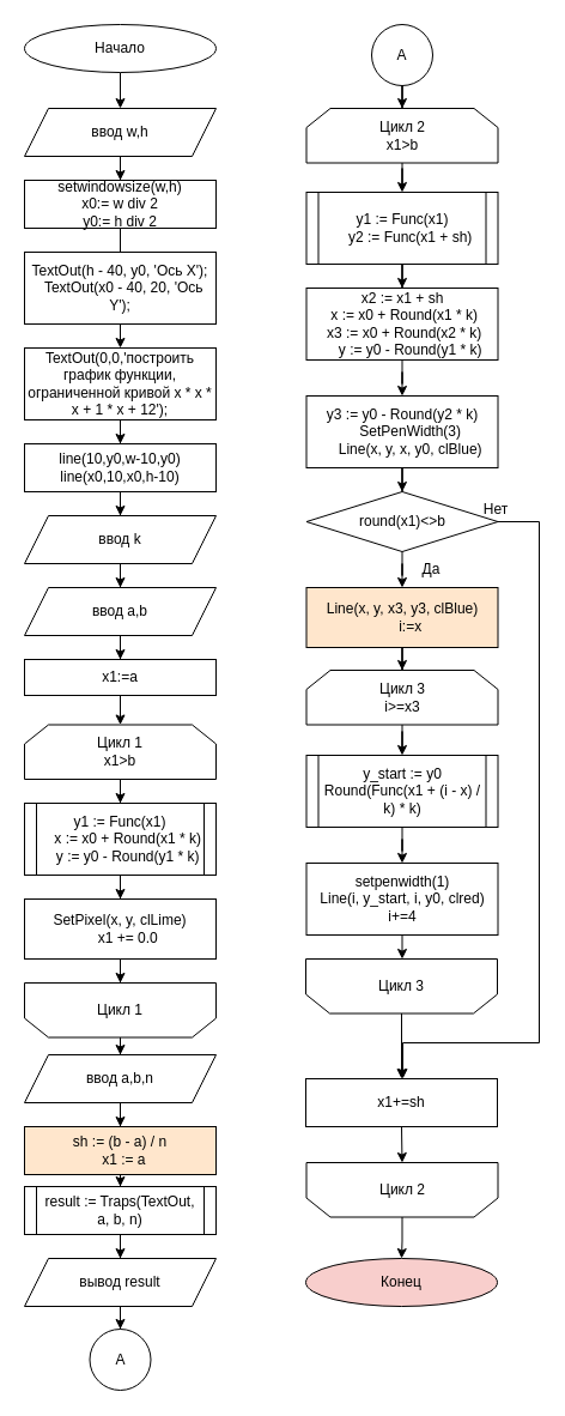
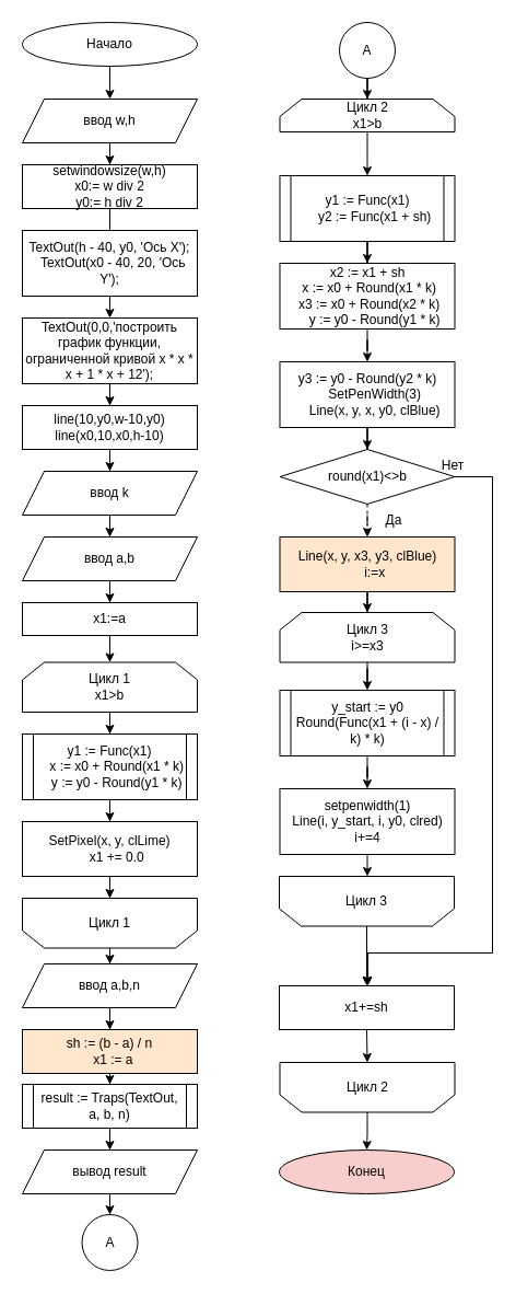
  <mxCell id="0" />
  <mxCell id="1" parent="0" />
  <mxCell id="2" value="" style="rounded=0;whiteSpace=wrap;html=1;" vertex="1" parent="1"><mxGeometry x="255.5" y="160" width="160" height="60" as="geometry" /></mxCell>
  <mxCell id="3" value="" style="rounded=0;whiteSpace=wrap;html=1;" vertex="1" parent="1"><mxGeometry x="255.5" y="630" width="160" height="60" as="geometry" /></mxCell>
  <mxCell id="4" value="" style="rounded=0;whiteSpace=wrap;html=1;" vertex="1" parent="1"><mxGeometry x="20" y="670" width="160" height="60" as="geometry" /></mxCell>
  <mxCell id="5" value="" style="rounded=0;whiteSpace=wrap;html=1;" vertex="1" parent="1"><mxGeometry x="20" y="990" width="160" height="40" as="geometry" /></mxCell>
  <mxCell id="6" style="edgeStyle=orthogonalEdgeStyle;rounded=0;orthogonalLoop=1;jettySize=auto;html=1;" parent="1" source="7" target="9" edge="1"><mxGeometry relative="1" as="geometry"><mxPoint x="100" y="90" as="targetPoint" /></mxGeometry></mxCell>
  <mxCell id="7" value="Начало" style="ellipse;whiteSpace=wrap;html=1;" parent="1" vertex="1"><mxGeometry x="20" width="160" height="40" as="geometry" y="20" /></mxCell>
  <mxCell id="8" style="edgeStyle=orthogonalEdgeStyle;rounded=0;orthogonalLoop=1;jettySize=auto;html=1;entryX=0.5;entryY=0;entryDx=0;entryDy=0;" parent="1" source="9" target="11" edge="1"><mxGeometry relative="1" as="geometry"><mxPoint x="100" y="180" as="targetPoint" /></mxGeometry></mxCell>
  <mxCell id="9" value="ввод w,h" style="shape=parallelogram;perimeter=parallelogramPerimeter;whiteSpace=wrap;html=1;fixedSize=1;" parent="1" vertex="1"><mxGeometry x="20" y="90" width="160" height="40" as="geometry" /></mxCell>
  <mxCell id="10" style="edgeStyle=orthogonalEdgeStyle;rounded=0;orthogonalLoop=1;jettySize=auto;html=1;entryX=0.5;entryY=0;entryDx=0;entryDy=0;" parent="1" source="17" target="13" edge="1"><mxGeometry relative="1" as="geometry"><mxPoint x="100" y="220" as="targetPoint" /></mxGeometry></mxCell>
  <mxCell id="11" value="setwindowsize(w,h)&lt;div&gt;x0:= w div 2&lt;/div&gt;&lt;div&gt;y0:= h div 2&lt;/div&gt;" style="rounded=0;whiteSpace=wrap;html=1;" parent="1" vertex="1"><mxGeometry x="20" y="150" width="160" height="40" as="geometry" /></mxCell>
  <mxCell id="12" style="edgeStyle=orthogonalEdgeStyle;rounded=0;orthogonalLoop=1;jettySize=auto;html=1;" parent="1" source="13" target="15" edge="1"><mxGeometry relative="1" as="geometry"><mxPoint x="100" y="280" as="targetPoint" /></mxGeometry></mxCell>
  <mxCell id="13" value="line(10,y0,w-10,y0)&lt;div&gt;line(x0,10,x0,h-10)&lt;/div&gt;" style="rounded=0;whiteSpace=wrap;html=1;" parent="1" vertex="1"><mxGeometry x="20" y="370" width="160" height="40" as="geometry" /></mxCell>
  <mxCell id="14" style="edgeStyle=orthogonalEdgeStyle;rounded=0;orthogonalLoop=1;jettySize=auto;html=1;entryX=0.5;entryY=0;entryDx=0;entryDy=0;" parent="1" source="15" target="20" edge="1"><mxGeometry relative="1" as="geometry"><mxPoint x="100" y="500" as="targetPoint" /></mxGeometry></mxCell>
  <mxCell id="15" value="ввод k" style="shape=parallelogram;perimeter=parallelogramPerimeter;whiteSpace=wrap;html=1;fixedSize=1;" parent="1" vertex="1"><mxGeometry x="20" y="430" width="160" height="40" as="geometry" /></mxCell>
  <mxCell id="16" value="" style="edgeStyle=orthogonalEdgeStyle;rounded=0;orthogonalLoop=1;jettySize=auto;html=1;entryX=0.5;entryY=0;entryDx=0;entryDy=0;" parent="1" source="11" target="17" edge="1"><mxGeometry relative="1" as="geometry"><mxPoint x="100" y="370" as="targetPoint" /><mxPoint x="100" y="190" as="sourcePoint" /></mxGeometry></mxCell>
  <mxCell id="17" value="TextOut(0,0,'построить график функции, ограниченной кривой x * x * x + 1 * x + 12');" style="rounded=0;whiteSpace=wrap;html=1;" parent="1" vertex="1"><mxGeometry x="20" y="290" width="160" height="60" as="geometry" /></mxCell>
  <mxCell id="18" value="&lt;div&gt;TextOut(h - 40, y0, 'Ось Х');&lt;/div&gt;&lt;div&gt;&amp;nbsp; TextOut(x0 - 40, 20, 'Ось Y');&lt;/div&gt;" style="rounded=0;whiteSpace=wrap;html=1;" parent="1" vertex="1"><mxGeometry x="20" y="210" width="160" height="60" as="geometry" /></mxCell>
  <mxCell id="19" style="edgeStyle=orthogonalEdgeStyle;rounded=0;orthogonalLoop=1;jettySize=auto;html=1;" parent="1" source="20" target="22" edge="1"><mxGeometry relative="1" as="geometry"><mxPoint x="100" y="560" as="targetPoint" /></mxGeometry></mxCell>
  <mxCell id="20" value="ввод a,b" style="shape=parallelogram;perimeter=parallelogramPerimeter;whiteSpace=wrap;html=1;fixedSize=1;" parent="1" vertex="1"><mxGeometry x="20" y="490" width="160" height="40" as="geometry" /></mxCell>
  <mxCell id="21" style="edgeStyle=orthogonalEdgeStyle;rounded=0;orthogonalLoop=1;jettySize=auto;html=1;" parent="1" source="22" target="24" edge="1"><mxGeometry relative="1" as="geometry"><mxPoint x="100" y="610" as="targetPoint" /></mxGeometry></mxCell>
  <mxCell id="22" value="x1:=a" style="rounded=0;whiteSpace=wrap;html=1;" parent="1" vertex="1"><mxGeometry x="20" y="550" width="160" height="30" as="geometry" /></mxCell>
  <mxCell id="23" style="edgeStyle=orthogonalEdgeStyle;rounded=0;orthogonalLoop=1;jettySize=auto;html=1;" parent="1" source="24" target="26" edge="1"><mxGeometry relative="1" as="geometry"><mxPoint x="100" y="690" as="targetPoint" /></mxGeometry></mxCell>
  <mxCell id="24" value="Цикл 1&lt;div&gt;x1&amp;gt;b&lt;/div&gt;" style="shape=loopLimit;whiteSpace=wrap;html=1;" parent="1" vertex="1"><mxGeometry x="20" y="604.5" width="160" height="45.5" as="geometry" /></mxCell>
  <mxCell id="25" style="edgeStyle=orthogonalEdgeStyle;rounded=0;orthogonalLoop=1;jettySize=auto;html=1;" parent="1" source="26" target="28" edge="1"><mxGeometry relative="1" as="geometry"><mxPoint x="100" y="760" as="targetPoint" /></mxGeometry></mxCell>
  <mxCell id="26" value="&lt;div&gt;y1 := Func(x1)&lt;/div&gt;&lt;div&gt;&amp;nbsp; &amp;nbsp; x := x0 + Round(x1 * k)&lt;/div&gt;&lt;div&gt;&amp;nbsp; &amp;nbsp; y := y0 - Round(y1 * k)&lt;/div&gt;" style="rounded=0;whiteSpace=wrap;html=1;" parent="1" vertex="1"><mxGeometry x="30" y="670" width="140" height="60" as="geometry" /></mxCell>
  <mxCell id="27" style="edgeStyle=orthogonalEdgeStyle;rounded=0;orthogonalLoop=1;jettySize=auto;html=1;entryX=0.5;entryY=1;entryDx=0;entryDy=0;" parent="1" source="28" target="30" edge="1"><mxGeometry relative="1" as="geometry"><mxPoint x="100" y="830" as="targetPoint" /></mxGeometry></mxCell>
  <mxCell id="28" value="&lt;div&gt;SetPixel(x, y, clLime)&lt;/div&gt;&lt;div&gt;&amp;nbsp; &amp;nbsp; x1 += 0.0&lt;/div&gt;" style="rounded=0;whiteSpace=wrap;html=1;" parent="1" vertex="1"><mxGeometry x="20" y="750" width="160" height="50" as="geometry" /></mxCell>
  <mxCell id="29" style="edgeStyle=orthogonalEdgeStyle;rounded=0;orthogonalLoop=1;jettySize=auto;html=1;" parent="1" source="30" target="32" edge="1"><mxGeometry relative="1" as="geometry"><mxPoint x="100" y="890" as="targetPoint" /></mxGeometry></mxCell>
  <mxCell id="30" value="Цикл 1" style="shape=loopLimit;whiteSpace=wrap;html=1;direction=west;" parent="1" vertex="1"><mxGeometry x="20" y="820" width="160" height="45.5" as="geometry" /></mxCell>
  <mxCell id="31" style="edgeStyle=orthogonalEdgeStyle;rounded=0;orthogonalLoop=1;jettySize=auto;html=1;" parent="1" source="69" target="34" edge="1"><mxGeometry relative="1" as="geometry"><mxPoint x="100" y="960" as="targetPoint" /></mxGeometry></mxCell>
  <mxCell id="32" value="ввод a,b,n" style="shape=parallelogram;perimeter=parallelogramPerimeter;whiteSpace=wrap;html=1;fixedSize=1;" parent="1" vertex="1"><mxGeometry x="20" y="880" width="160" height="40" as="geometry" /></mxCell>
  <mxCell id="33" style="edgeStyle=orthogonalEdgeStyle;rounded=0;orthogonalLoop=1;jettySize=auto;html=1;" parent="1" source="34" target="36" edge="1"><mxGeometry relative="1" as="geometry"><mxPoint x="100" y="1050" as="targetPoint" /></mxGeometry></mxCell>
  <mxCell id="34" value="&lt;div&gt;&lt;span style=&quot;background-color: initial;&quot;&gt;result := Traps(TextOut, a, b, n)&lt;/span&gt;&lt;br&gt;&lt;/div&gt;" style="rounded=0;whiteSpace=wrap;html=1;" parent="1" vertex="1"><mxGeometry x="30" y="990" width="140" height="40" as="geometry" /></mxCell>
  <mxCell id="35" style="edgeStyle=orthogonalEdgeStyle;rounded=0;orthogonalLoop=1;jettySize=auto;html=1;" parent="1" source="36" target="37" edge="1"><mxGeometry relative="1" as="geometry"><mxPoint x="100" y="1120" as="targetPoint" /></mxGeometry></mxCell>
  <mxCell id="36" value="вывод result" style="shape=parallelogram;perimeter=parallelogramPerimeter;whiteSpace=wrap;html=1;fixedSize=1;" parent="1" vertex="1"><mxGeometry x="20" y="1050" width="160" height="40" as="geometry" /></mxCell>
  <mxCell id="37" value="A" style="ellipse;whiteSpace=wrap;html=1;aspect=fixed;" parent="1" vertex="1"><mxGeometry x="74.5" y="1109" width="51" height="51" as="geometry" /></mxCell>
  <mxCell id="38" style="edgeStyle=orthogonalEdgeStyle;rounded=0;orthogonalLoop=1;jettySize=auto;html=1;entryX=0.5;entryY=0;entryDx=0;entryDy=0;" parent="1" source="39" target="41" edge="1"><mxGeometry relative="1" as="geometry"><mxPoint x="335.5" y="100" as="targetPoint" /></mxGeometry></mxCell>
  <mxCell id="39" value="A" style="ellipse;whiteSpace=wrap;html=1;aspect=fixed;" parent="1" vertex="1"><mxGeometry x="310" width="51" height="51" as="geometry" y="20" /></mxCell>
  <mxCell id="40" style="edgeStyle=orthogonalEdgeStyle;rounded=0;orthogonalLoop=1;jettySize=auto;html=1;" parent="1" source="41" target="43" edge="1"><mxGeometry relative="1" as="geometry"><mxPoint x="335.5" y="160" as="targetPoint" /></mxGeometry></mxCell>
- <mxCell id="41" value="Цикл 2&lt;div&gt;x1&amp;gt;b&lt;/div&gt;" style="shape=loopLimit;whiteSpace=wrap;html=1;" parent="1" vertex="1"><mxGeometry x="255.5" y="90" width="160" height="45.5" as="geometry" /></mxCell>
+ <mxCell id="41" value="Цикл 2&lt;div&gt;x1&amp;gt;b&lt;/div&gt;" style="shape=loopLimit;whiteSpace=wrap;html=1;" parent="1" vertex="1"><mxGeometry x="255.5" y="90" width="160" height="30" as="geometry" /></mxCell>
  <mxCell id="42" style="edgeStyle=orthogonalEdgeStyle;rounded=0;orthogonalLoop=1;jettySize=auto;html=1;" parent="1" source="43" target="45" edge="1"><mxGeometry relative="1" as="geometry"><mxPoint x="335.5" y="250" as="targetPoint" /></mxGeometry></mxCell>
  <mxCell id="43" value="&lt;div&gt;y1 := Func(x1)&lt;/div&gt;&lt;div&gt;&amp;nbsp; &amp;nbsp; y2 := Func(x1 + sh)&lt;/div&gt;" style="rounded=0;whiteSpace=wrap;html=1;" parent="1" vertex="1"><mxGeometry x="265.5" y="160" width="140" height="60" as="geometry" /></mxCell>
  <mxCell id="44" style="edgeStyle=orthogonalEdgeStyle;rounded=0;orthogonalLoop=1;jettySize=auto;html=1;" parent="1" source="45" target="47" edge="1"><mxGeometry relative="1" as="geometry"><mxPoint x="335.5" y="330" as="targetPoint" /></mxGeometry></mxCell>
  <mxCell id="45" value="&lt;div&gt;&lt;span style=&quot;background-color: initial;&quot;&gt;x2 := x1 + sh&lt;/span&gt;&lt;/div&gt;&lt;div&gt;&amp;nbsp;x := x0 + Round(x1 * k)&lt;/div&gt;&lt;div&gt;&amp;nbsp;x3 := x0 + Round(x2 * k)&lt;/div&gt;&lt;div&gt;&amp;nbsp; &amp;nbsp; y := y0 - Round(y1 * k)&lt;/div&gt;" style="rounded=0;whiteSpace=wrap;html=1;" parent="1" vertex="1"><mxGeometry x="255.5" y="240" width="160" height="60" as="geometry" /></mxCell>
  <mxCell id="46" style="edgeStyle=orthogonalEdgeStyle;rounded=0;orthogonalLoop=1;jettySize=auto;html=1;" parent="1" source="47" target="50" edge="1"><mxGeometry relative="1" as="geometry"><mxPoint x="335.5" y="410" as="targetPoint" /></mxGeometry></mxCell>
  <mxCell id="47" value="&lt;div&gt;y3 := y0 - Round(y2 * k)&lt;/div&gt;&lt;div&gt;&amp;nbsp; &amp;nbsp; SetPenWidth(3)&lt;/div&gt;&lt;div&gt;&amp;nbsp; &amp;nbsp; Line(x, y, x, y0, clBlue)&lt;/div&gt;" style="rounded=0;whiteSpace=wrap;html=1;" parent="1" vertex="1"><mxGeometry x="255.5" y="330" width="160" height="60" as="geometry" /></mxCell>
- <mxCell id="48" style="edgeStyle=orthogonalEdgeStyle;rounded=0;orthogonalLoop=1;jettySize=auto;html=1;" parent="1" source="50" target="52" edge="1"><mxGeometry relative="1" as="geometry"><mxPoint x="335.5" y="490" as="targetPoint" /></mxGeometry></mxCell>
+ <mxCell id="48" style="edgeStyle=orthogonalEdgeStyle;rounded=0;orthogonalLoop=1;jettySize=auto;html=1;dashed=1;" parent="1" source="50" target="52" edge="1"><mxGeometry relative="1" as="geometry"><mxPoint x="335.5" y="490" as="targetPoint" /></mxGeometry></mxCell>
  <mxCell id="49" style="edgeStyle=orthogonalEdgeStyle;rounded=0;orthogonalLoop=1;jettySize=auto;html=1;" parent="1" source="50" edge="1"><mxGeometry relative="1" as="geometry"><mxPoint x="336" y="900" as="targetPoint" /><Array as="points"><mxPoint x="450" y="435" /><mxPoint x="450" y="870" /><mxPoint x="336" y="870" /><mxPoint x="336" y="900" /></Array></mxGeometry></mxCell>
  <mxCell id="50" value="round(x1)&amp;lt;&amp;gt;b" style="rhombus;whiteSpace=wrap;html=1;" parent="1" vertex="1"><mxGeometry x="255.5" y="410" width="160" height="50" as="geometry" /></mxCell>
  <mxCell id="51" style="edgeStyle=orthogonalEdgeStyle;rounded=0;orthogonalLoop=1;jettySize=auto;html=1;" parent="1" source="52" target="54" edge="1"><mxGeometry relative="1" as="geometry"><mxPoint x="335.5" y="570" as="targetPoint" /></mxGeometry></mxCell>
  <mxCell id="52" value="&lt;div&gt;Line(x, y, x3, y3, clBlue)&lt;/div&gt;&lt;div&gt;&amp;nbsp; &amp;nbsp; i:=x&lt;/div&gt;" style="rounded=0;whiteSpace=wrap;html=1;fillColor=#ffe6cc;" parent="1" vertex="1"><mxGeometry x="255.5" y="490" width="160" height="50" as="geometry" /></mxCell>
  <mxCell id="53" style="edgeStyle=orthogonalEdgeStyle;rounded=0;orthogonalLoop=1;jettySize=auto;html=1;" parent="1" source="54" target="56" edge="1"><mxGeometry relative="1" as="geometry"><mxPoint x="335.5" y="630" as="targetPoint" /></mxGeometry></mxCell>
  <mxCell id="54" value="Цикл 3&lt;div&gt;i&amp;gt;=x3&lt;br&gt;&lt;/div&gt;" style="shape=loopLimit;whiteSpace=wrap;html=1;" parent="1" vertex="1"><mxGeometry x="255.5" y="559" width="160" height="45.5" as="geometry" /></mxCell>
  <mxCell id="55" style="edgeStyle=orthogonalEdgeStyle;rounded=0;orthogonalLoop=1;jettySize=auto;html=1;" parent="1" source="56" target="58" edge="1"><mxGeometry relative="1" as="geometry"><mxPoint x="335.5" y="740" as="targetPoint" /></mxGeometry></mxCell>
  <mxCell id="56" value="&lt;div&gt;y_start := y0 Round(Func(x1 + (i - x) / k) * k)&lt;/div&gt;" style="rounded=0;whiteSpace=wrap;html=1;" parent="1" vertex="1"><mxGeometry x="265.5" y="630" width="140" height="60" as="geometry" /></mxCell>
  <mxCell id="57" style="edgeStyle=orthogonalEdgeStyle;rounded=0;orthogonalLoop=1;jettySize=auto;html=1;entryX=0.5;entryY=1;entryDx=0;entryDy=0;" parent="1" source="58" target="60" edge="1"><mxGeometry relative="1" as="geometry"><mxPoint x="335.5" y="800" as="targetPoint" /></mxGeometry></mxCell>
  <mxCell id="58" value="&lt;div&gt;setpenwidth(1)&lt;/div&gt;&lt;div&gt;Line(i, y_start, i, y0, clred)&lt;/div&gt;&lt;div&gt;i+=4&lt;/div&gt;" style="rounded=0;whiteSpace=wrap;html=1;" parent="1" vertex="1"><mxGeometry x="255.5" y="720" width="160" height="60" as="geometry" /></mxCell>
  <mxCell id="59" style="edgeStyle=orthogonalEdgeStyle;rounded=0;orthogonalLoop=1;jettySize=auto;html=1;entryX=0.5;entryY=0;entryDx=0;entryDy=0;" parent="1" source="60" edge="1" target="62"><mxGeometry relative="1" as="geometry"><mxPoint x="335.5" y="900" as="targetPoint" /></mxGeometry></mxCell>
  <mxCell id="60" value="Цикл 3" style="shape=loopLimit;whiteSpace=wrap;html=1;direction=west;" parent="1" vertex="1"><mxGeometry x="255" y="800" width="160" height="45.5" as="geometry" /></mxCell>
  <mxCell id="61" style="edgeStyle=orthogonalEdgeStyle;rounded=0;orthogonalLoop=1;jettySize=auto;html=1;exitX=0.5;exitY=1;exitDx=0;exitDy=0;entryX=0.5;entryY=1;entryDx=0;entryDy=0;" edge="1" parent="1" source="62" target="64"><mxGeometry relative="1" as="geometry" /></mxCell>
  <mxCell id="62" value="x1+=sh" style="rounded=0;whiteSpace=wrap;html=1;" parent="1" vertex="1"><mxGeometry x="255" y="900" width="160" height="40" as="geometry" /></mxCell>
  <mxCell id="63" style="edgeStyle=orthogonalEdgeStyle;rounded=0;orthogonalLoop=1;jettySize=auto;html=1;" parent="1" source="64" target="65" edge="1"><mxGeometry relative="1" as="geometry"><mxPoint x="335.5" y="1060" as="targetPoint" /></mxGeometry></mxCell>
  <mxCell id="64" value="Цикл 2" style="shape=loopLimit;whiteSpace=wrap;html=1;direction=west;" parent="1" vertex="1"><mxGeometry x="255.5" y="970" width="160" height="45.5" as="geometry" /></mxCell>
  <mxCell id="65" value="Конец" style="ellipse;whiteSpace=wrap;html=1;fillColor=#f8cecc;" parent="1" vertex="1"><mxGeometry x="255" y="1050" width="160" height="40" as="geometry" /></mxCell>
  <mxCell id="66" value="Да" style="text;html=1;align=center;verticalAlign=middle;whiteSpace=wrap;rounded=0;" parent="1" vertex="1"><mxGeometry x="330" y="460" width="60" height="30" as="geometry" /></mxCell>
  <mxCell id="67" value="Нет" style="text;html=1;align=center;verticalAlign=middle;whiteSpace=wrap;rounded=0;" parent="1" vertex="1"><mxGeometry x="384" y="410" width="60" height="30" as="geometry" /></mxCell>
  <mxCell id="68" value="" style="edgeStyle=orthogonalEdgeStyle;rounded=0;orthogonalLoop=1;jettySize=auto;html=1;" edge="1" parent="1" source="32" target="69"><mxGeometry relative="1" as="geometry"><mxPoint x="100" y="980" as="targetPoint" /><mxPoint x="100" y="930" as="sourcePoint" /></mxGeometry></mxCell>
  <mxCell id="69" value="&lt;div&gt;&lt;div&gt;sh := (b - a) / n&lt;/div&gt;&lt;div&gt;&amp;nbsp; x1 := a&lt;/div&gt;&lt;/div&gt;" style="rounded=0;whiteSpace=wrap;html=1;fillColor=#ffe6cc;" vertex="1" parent="1"><mxGeometry x="20" y="940" width="160" height="40" as="geometry" /></mxCell>
